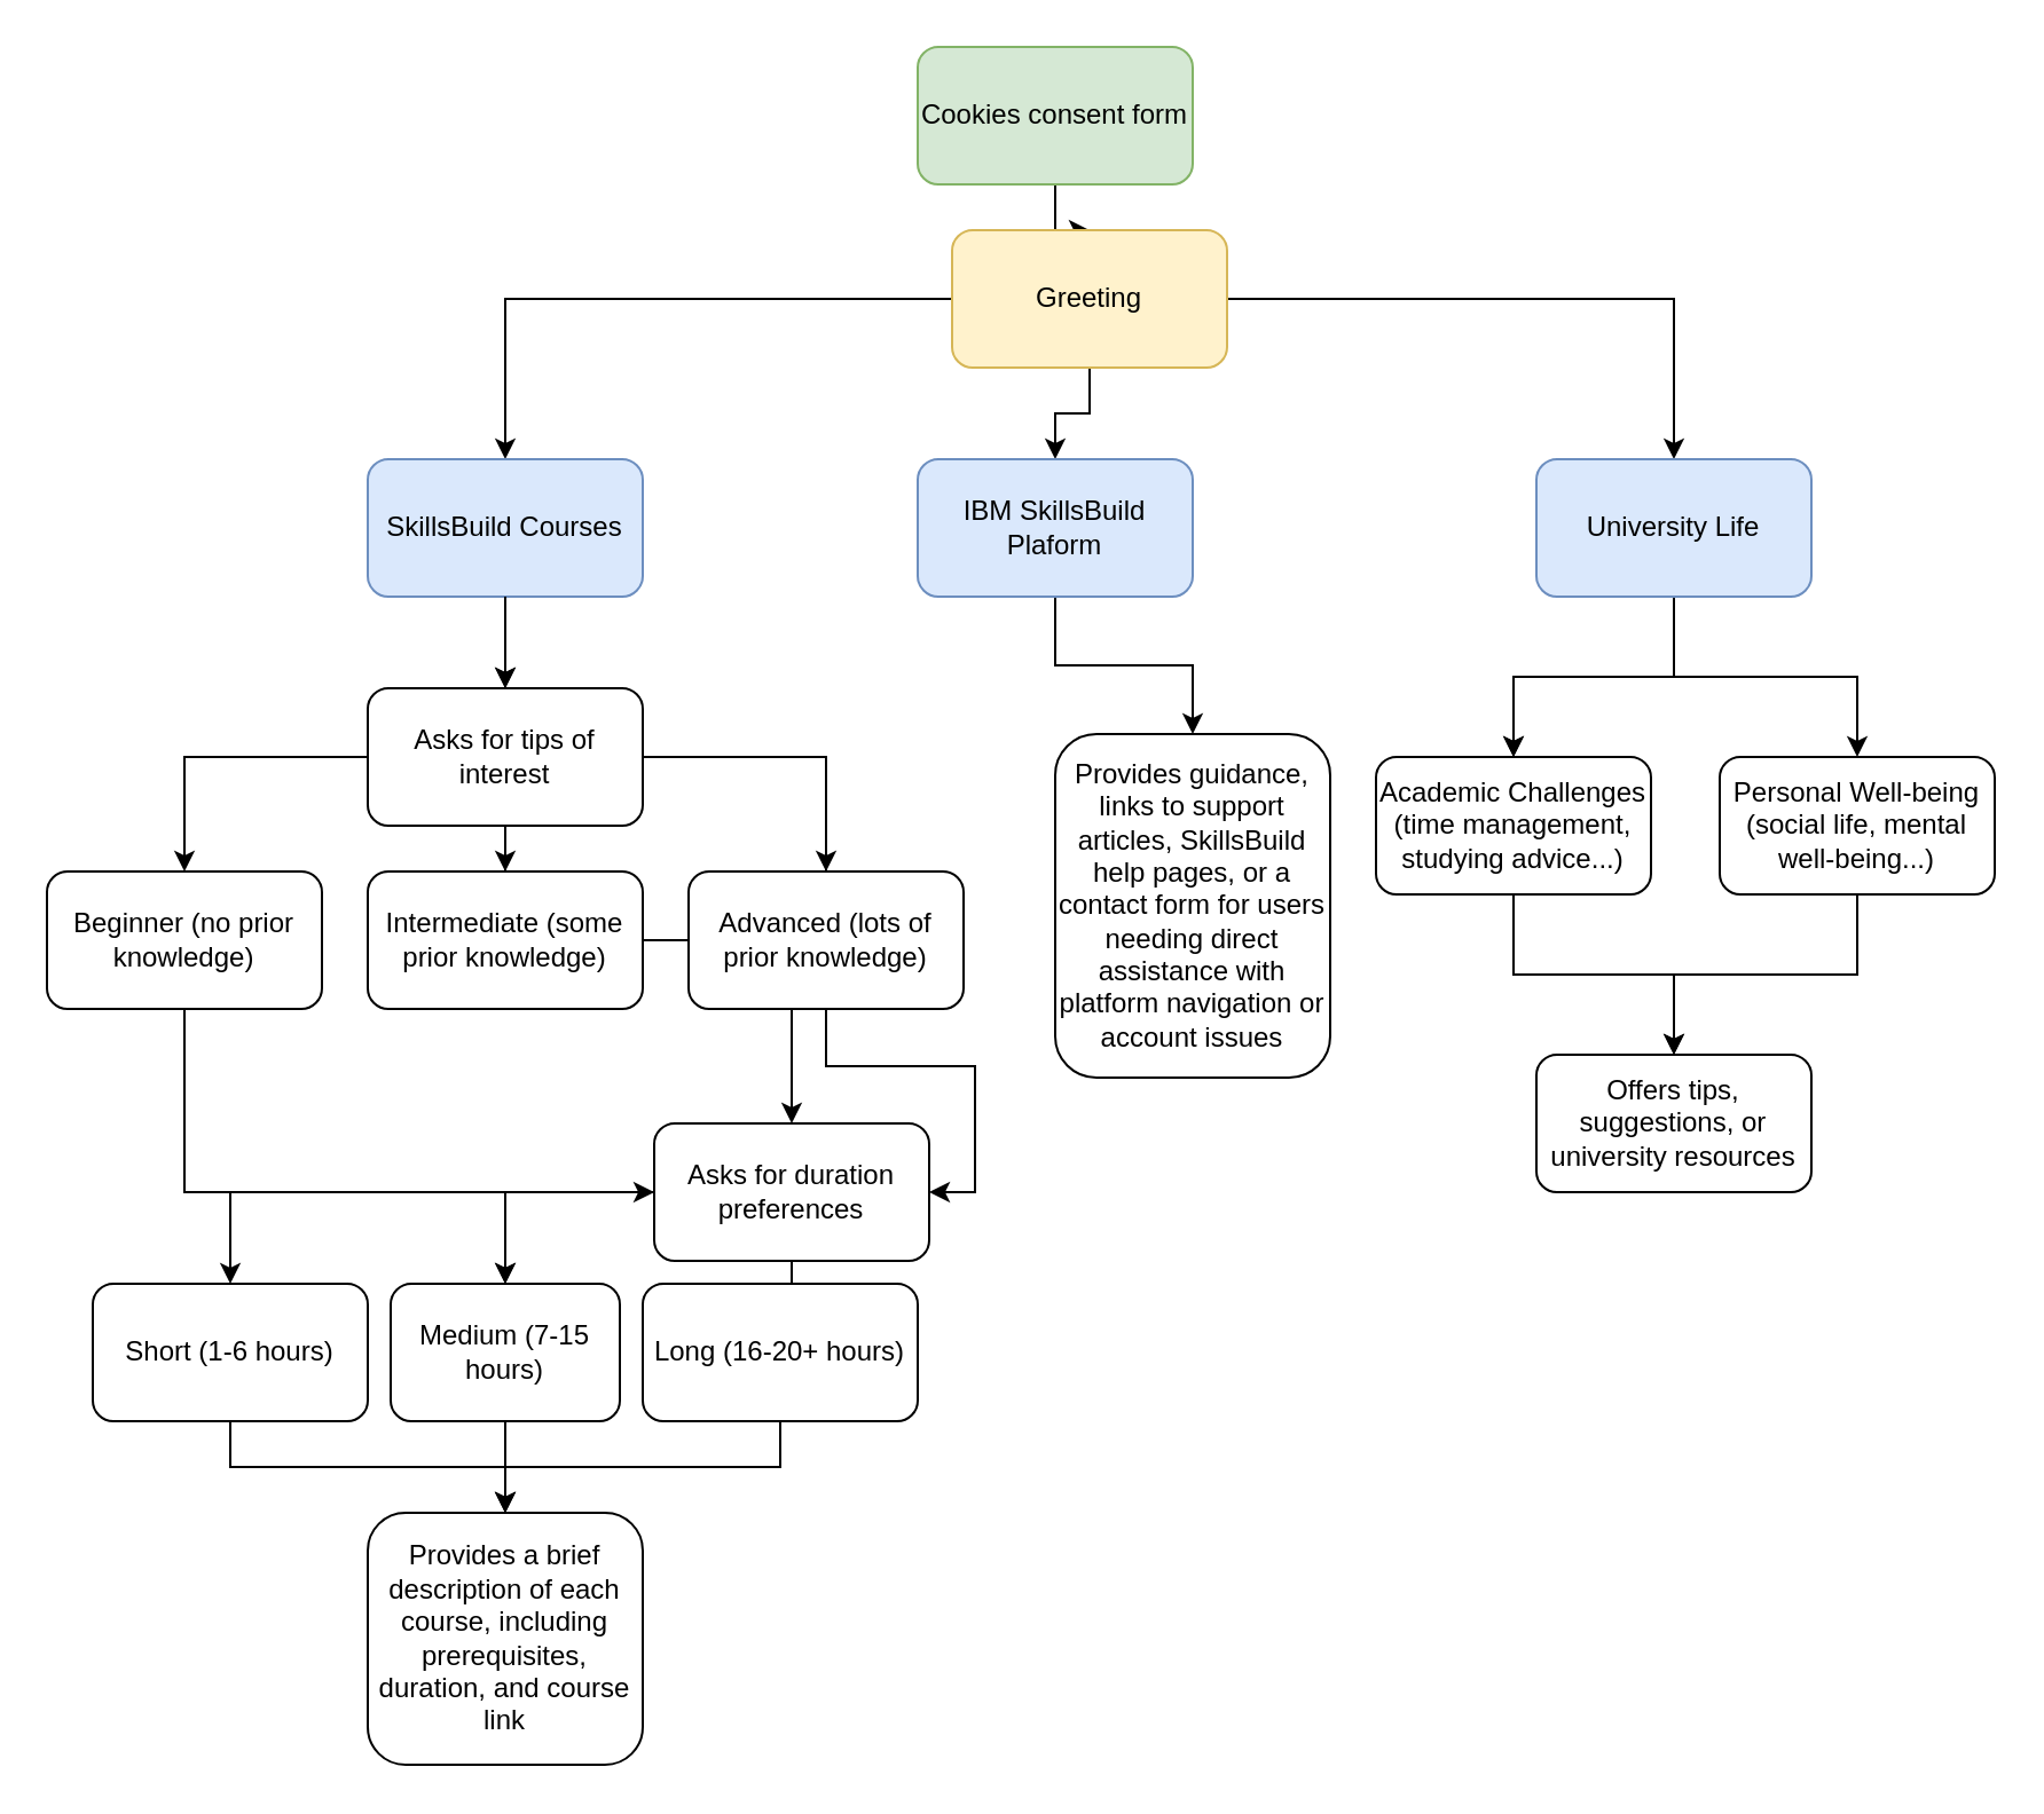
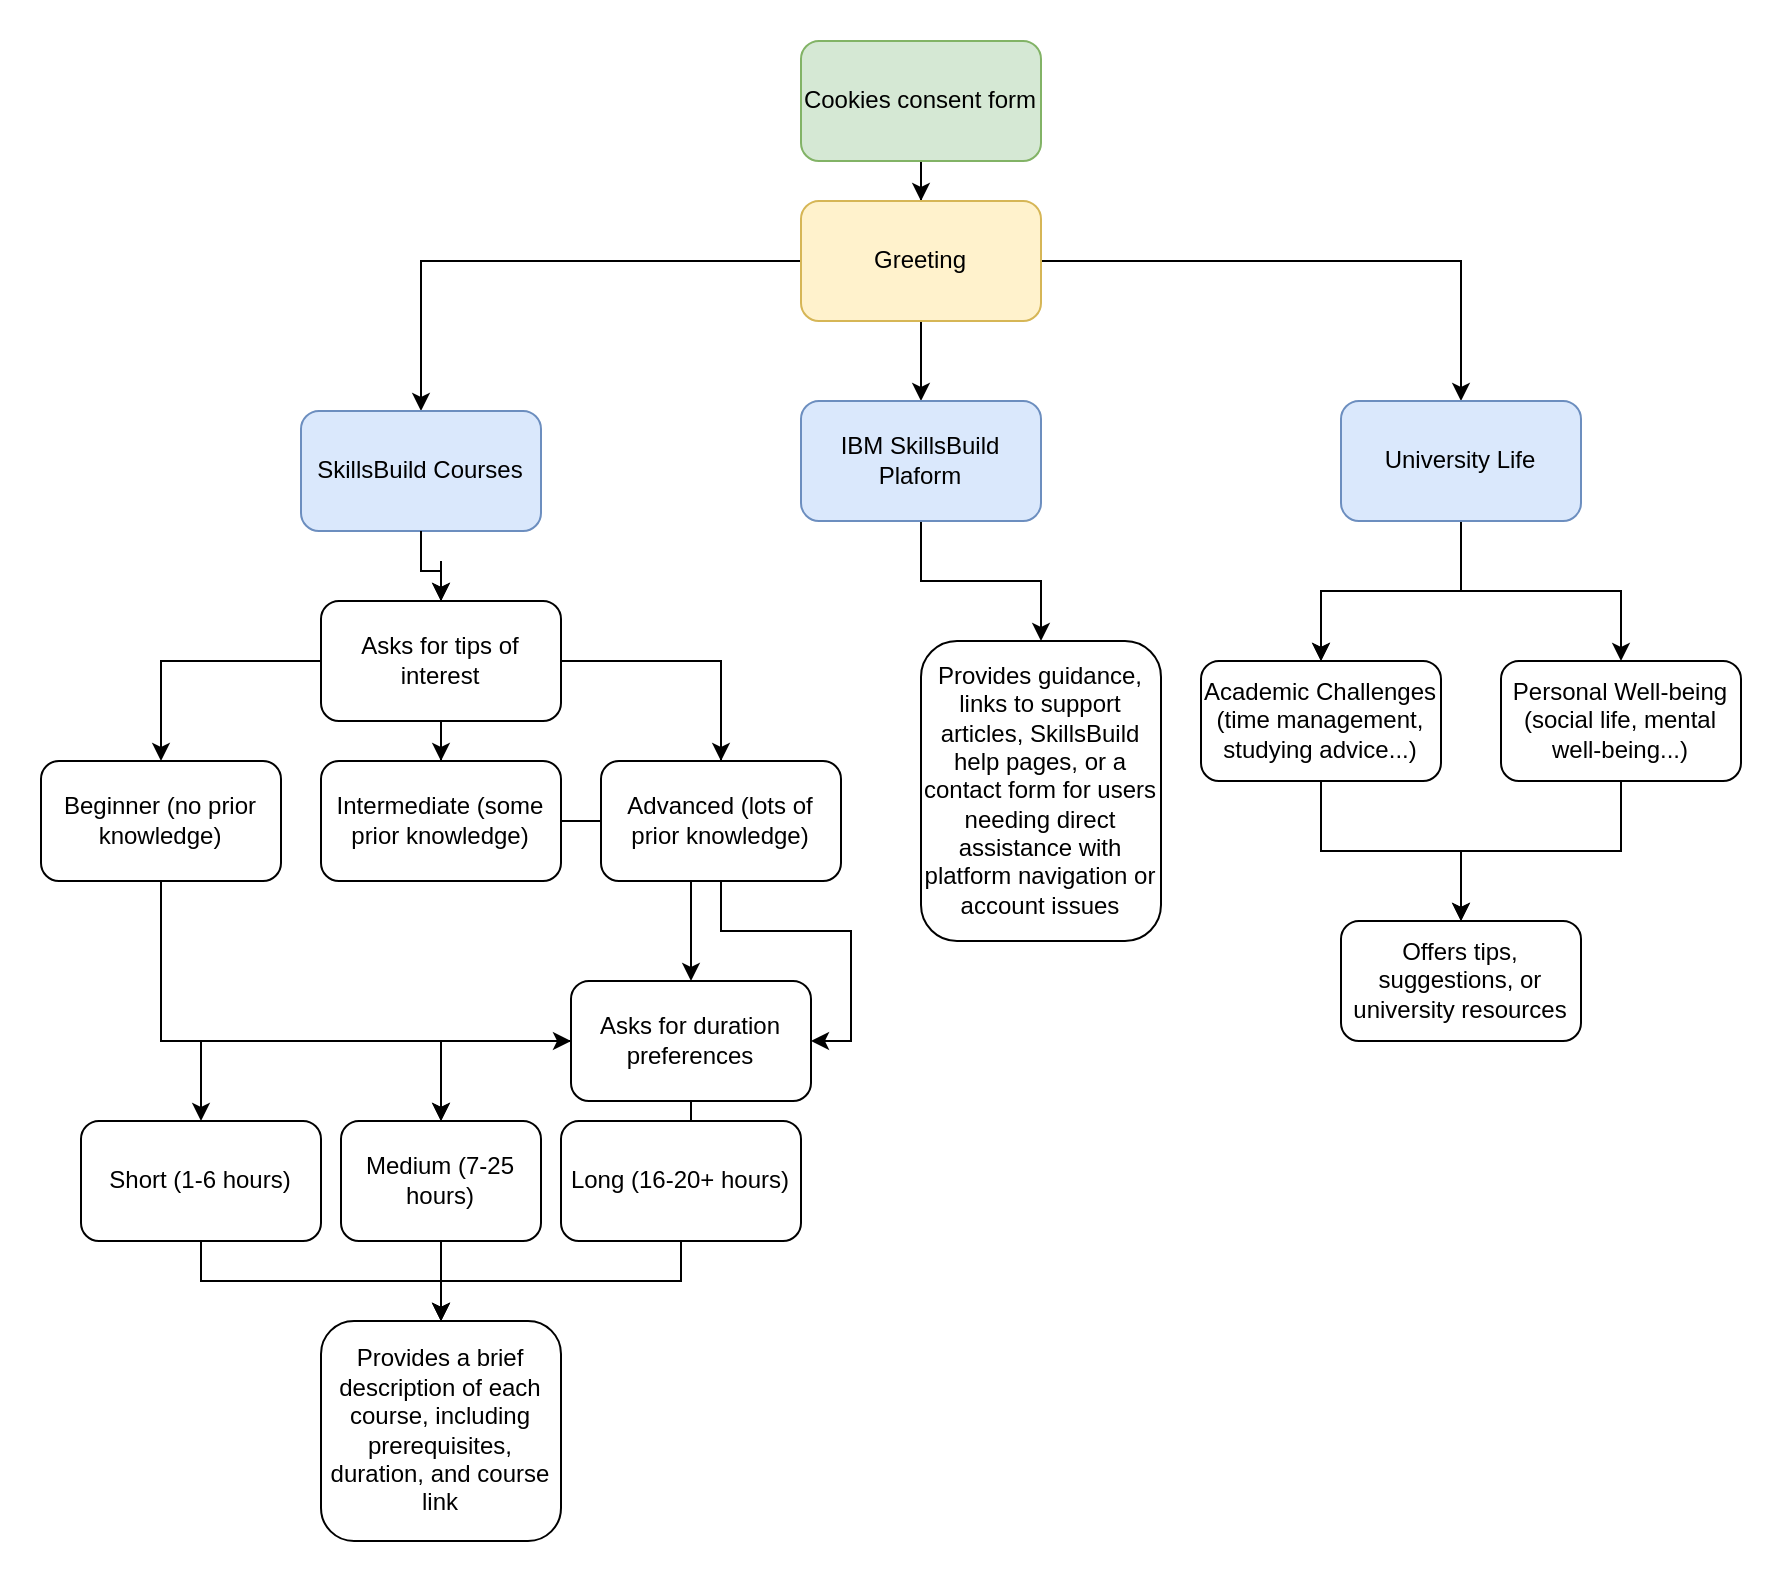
  <mxCell id="0" />
  <mxCell id="1" parent="0" />
  <mxCell id="2" value="" style="edgeStyle=orthogonalEdgeStyle;rounded=0;orthogonalLoop=1;jettySize=auto;html=1;" parent="1" source="3" target="7" edge="1"><mxGeometry relative="1" as="geometry" /></mxCell>
  <mxCell id="3" value="Cookies consent form" style="rounded=1;whiteSpace=wrap;html=1;fillColor=#d5e8d4;strokeColor=#82b366;" parent="1" vertex="1"><mxGeometry x="400" width="120" height="60" as="geometry" y="20" /></mxCell>
  <mxCell id="4" value="" style="edgeStyle=orthogonalEdgeStyle;rounded=0;orthogonalLoop=1;jettySize=auto;html=1;" parent="1" source="7" target="11" edge="1"><mxGeometry relative="1" as="geometry" /></mxCell>
  <mxCell id="5" value="" style="edgeStyle=orthogonalEdgeStyle;rounded=0;orthogonalLoop=1;jettySize=auto;html=1;" parent="1" source="7" target="13" edge="1"><mxGeometry relative="1" as="geometry" /></mxCell>
  <mxCell id="6" style="edgeStyle=orthogonalEdgeStyle;rounded=0;orthogonalLoop=1;jettySize=auto;html=1;exitX=0.5;exitY=1;exitDx=0;exitDy=0;entryX=0.5;entryY=0;entryDx=0;entryDy=0;" parent="1" source="7" target="30" edge="1"><mxGeometry relative="1" as="geometry" /></mxCell>
- <mxCell id="7" value="Greeting" style="whiteSpace=wrap;html=1;rounded=1;fillColor=#fff2cc;strokeColor=#d6b656;" parent="1" vertex="1"><mxGeometry x="415" y="100" width="120" height="60" as="geometry" /></mxCell>
+ <mxCell id="7" value="Greeting" style="whiteSpace=wrap;html=1;rounded=1;fillColor=#fff2cc;strokeColor=#d6b656;" parent="1" vertex="1"><mxGeometry x="400" y="100" width="120" height="60" as="geometry" /></mxCell>
  <mxCell id="8" value="" style="edgeStyle=orthogonalEdgeStyle;rounded=0;orthogonalLoop=1;jettySize=auto;html=1;" parent="1" source="11" target="41" edge="1"><mxGeometry relative="1" as="geometry" /></mxCell>
  <mxCell id="9" value="" style="edgeStyle=orthogonalEdgeStyle;rounded=0;orthogonalLoop=1;jettySize=auto;html=1;" parent="1" source="11" target="41" edge="1"><mxGeometry relative="1" as="geometry" /></mxCell>
  <mxCell id="10" value="" style="edgeStyle=orthogonalEdgeStyle;rounded=0;orthogonalLoop=1;jettySize=auto;html=1;" parent="1" source="11" target="43" edge="1"><mxGeometry relative="1" as="geometry" /></mxCell>
  <mxCell id="11" value="University Life" style="whiteSpace=wrap;html=1;rounded=1;fillColor=#dae8fc;strokeColor=#6c8ebf;" parent="1" vertex="1"><mxGeometry x="670" y="200" width="120" height="60" as="geometry" /></mxCell>
  <mxCell id="12" value="" style="edgeStyle=orthogonalEdgeStyle;rounded=0;orthogonalLoop=1;jettySize=auto;html=1;" parent="1" source="28" edge="1"><mxGeometry relative="1" as="geometry"><mxPoint x="220" y="300" as="targetPoint" /></mxGeometry></mxCell>
- <mxCell id="13" value="SkillsBuild Courses" style="whiteSpace=wrap;html=1;rounded=1;fillColor=#dae8fc;strokeColor=#6c8ebf;" parent="1" vertex="1"><mxGeometry x="160" y="200" width="120" height="60" as="geometry" /></mxCell>
+ <mxCell id="13" value="SkillsBuild Courses" style="whiteSpace=wrap;html=1;rounded=1;fillColor=#dae8fc;strokeColor=#6c8ebf;" parent="1" vertex="1"><mxGeometry x="150" y="205" width="120" height="60" as="geometry" /></mxCell>
  <mxCell id="14" value="" style="edgeStyle=orthogonalEdgeStyle;rounded=0;orthogonalLoop=1;jettySize=auto;html=1;" parent="1" source="28" target="18" edge="1"><mxGeometry relative="1" as="geometry" /></mxCell>
  <mxCell id="15" value="" style="edgeStyle=orthogonalEdgeStyle;rounded=0;orthogonalLoop=1;jettySize=auto;html=1;" parent="1" source="28" target="20" edge="1"><mxGeometry relative="1" as="geometry" /></mxCell>
  <mxCell id="16" value="" style="edgeStyle=orthogonalEdgeStyle;rounded=0;orthogonalLoop=1;jettySize=auto;html=1;" parent="1" source="32" edge="1"><mxGeometry relative="1" as="geometry"><mxPoint x="360" y="400" as="targetPoint" /></mxGeometry></mxCell>
  <mxCell id="17" style="edgeStyle=orthogonalEdgeStyle;rounded=0;orthogonalLoop=1;jettySize=auto;html=1;exitX=0.5;exitY=1;exitDx=0;exitDy=0;entryX=0;entryY=0.5;entryDx=0;entryDy=0;" parent="1" source="18" target="26" edge="1"><mxGeometry relative="1" as="geometry" /></mxCell>
  <mxCell id="18" value="Beginner (no prior knowledge)" style="whiteSpace=wrap;html=1;rounded=1;" parent="1" vertex="1"><mxGeometry y="380" width="120" height="60" as="geometry" x="20" /></mxCell>
  <mxCell id="19" value="" style="edgeStyle=orthogonalEdgeStyle;rounded=0;orthogonalLoop=1;jettySize=auto;html=1;" parent="1" source="20" target="26" edge="1"><mxGeometry relative="1" as="geometry" /></mxCell>
  <mxCell id="20" value="Intermediate (some prior knowledge)" style="whiteSpace=wrap;html=1;rounded=1;" parent="1" vertex="1"><mxGeometry x="160" y="380" width="120" height="60" as="geometry" /></mxCell>
  <mxCell id="21" style="edgeStyle=orthogonalEdgeStyle;rounded=0;orthogonalLoop=1;jettySize=auto;html=1;exitX=0.5;exitY=1;exitDx=0;exitDy=0;entryX=1;entryY=0.5;entryDx=0;entryDy=0;" parent="1" source="32" target="26" edge="1"><mxGeometry relative="1" as="geometry" /></mxCell>
  <mxCell id="22" value="" style="edgeStyle=orthogonalEdgeStyle;rounded=0;orthogonalLoop=1;jettySize=auto;html=1;" parent="1" source="26" target="34" edge="1"><mxGeometry relative="1" as="geometry" /></mxCell>
  <mxCell id="23" value="" style="edgeStyle=orthogonalEdgeStyle;rounded=0;orthogonalLoop=1;jettySize=auto;html=1;" parent="1" source="26" target="36" edge="1"><mxGeometry relative="1" as="geometry" /></mxCell>
  <mxCell id="24" value="" style="edgeStyle=orthogonalEdgeStyle;rounded=0;orthogonalLoop=1;jettySize=auto;html=1;" parent="1" source="26" target="36" edge="1"><mxGeometry relative="1" as="geometry" /></mxCell>
  <mxCell id="25" value="" style="edgeStyle=orthogonalEdgeStyle;rounded=0;orthogonalLoop=1;jettySize=auto;html=1;" parent="1" source="26" target="37" edge="1"><mxGeometry relative="1" as="geometry" /></mxCell>
  <mxCell id="26" value="Asks for duration preferences" style="whiteSpace=wrap;html=1;rounded=1;" parent="1" vertex="1"><mxGeometry x="285" y="490" width="120" height="60" as="geometry" /></mxCell>
  <mxCell id="27" value="" style="edgeStyle=orthogonalEdgeStyle;rounded=0;orthogonalLoop=1;jettySize=auto;html=1;" parent="1" source="13" target="28" edge="1"><mxGeometry relative="1" as="geometry"><mxPoint x="240" y="230" as="sourcePoint" /><mxPoint x="220" y="300" as="targetPoint" /></mxGeometry></mxCell>
  <mxCell id="28" value="Asks for tips of interest" style="whiteSpace=wrap;html=1;rounded=1;" parent="1" vertex="1"><mxGeometry x="160" y="300" width="120" height="60" as="geometry" /></mxCell>
  <mxCell id="29" value="" style="edgeStyle=orthogonalEdgeStyle;rounded=0;orthogonalLoop=1;jettySize=auto;html=1;" parent="1" source="30" target="45" edge="1"><mxGeometry relative="1" as="geometry" /></mxCell>
  <mxCell id="30" value="IBM SkillsBuild Plaform" style="rounded=1;whiteSpace=wrap;html=1;fillColor=#dae8fc;strokeColor=#6c8ebf;" parent="1" vertex="1"><mxGeometry x="400" y="200" width="120" height="60" as="geometry" /></mxCell>
  <mxCell id="31" value="" style="edgeStyle=orthogonalEdgeStyle;rounded=0;orthogonalLoop=1;jettySize=auto;html=1;" parent="1" source="28" target="32" edge="1"><mxGeometry relative="1" as="geometry"><mxPoint x="280" y="330" as="sourcePoint" /><mxPoint x="360" y="400" as="targetPoint" /></mxGeometry></mxCell>
  <mxCell id="32" value="Advanced (lots of prior knowledge)" style="whiteSpace=wrap;html=1;rounded=1;" parent="1" vertex="1"><mxGeometry x="300" y="380" width="120" height="60" as="geometry" /></mxCell>
  <mxCell id="33" value="" style="edgeStyle=orthogonalEdgeStyle;rounded=0;orthogonalLoop=1;jettySize=auto;html=1;" parent="1" source="34" target="39" edge="1"><mxGeometry relative="1" as="geometry" /></mxCell>
  <mxCell id="34" value="Short (1-6 hours)" style="whiteSpace=wrap;html=1;rounded=1;" parent="1" vertex="1"><mxGeometry x="40" y="560" width="120" height="60" as="geometry" /></mxCell>
  <mxCell id="35" style="edgeStyle=orthogonalEdgeStyle;rounded=0;orthogonalLoop=1;jettySize=auto;html=1;exitX=0.5;exitY=1;exitDx=0;exitDy=0;entryX=0.5;entryY=0;entryDx=0;entryDy=0;" parent="1" source="36" target="39" edge="1"><mxGeometry relative="1" as="geometry" /></mxCell>
- <mxCell id="36" value="Medium (7-15 hours)" style="whiteSpace=wrap;html=1;rounded=1;" parent="1" vertex="1"><mxGeometry x="170" y="560" width="100" height="60" as="geometry" /></mxCell>
+ <mxCell id="36" value="Medium (7-25 hours)" style="whiteSpace=wrap;html=1;rounded=1;" parent="1" vertex="1"><mxGeometry x="170" y="560" width="100" height="60" as="geometry" /></mxCell>
  <mxCell id="37" value="Long (16-20+ hours)" style="whiteSpace=wrap;html=1;rounded=1;" parent="1" vertex="1"><mxGeometry x="280" y="560" width="120" height="60" as="geometry" /></mxCell>
  <mxCell id="38" value="" style="edgeStyle=orthogonalEdgeStyle;rounded=0;orthogonalLoop=1;jettySize=auto;html=1;exitX=0.5;exitY=1;exitDx=0;exitDy=0;" parent="1" source="37" target="39" edge="1"><mxGeometry relative="1" as="geometry"><mxPoint x="220" y="700" as="targetPoint" /><mxPoint x="340" y="620" as="sourcePoint" /></mxGeometry></mxCell>
  <mxCell id="39" value="Provides a brief description of each course, including prerequisites, duration, and course link" style="whiteSpace=wrap;html=1;rounded=1;" parent="1" vertex="1"><mxGeometry x="160" y="660" width="120" height="110" as="geometry" /></mxCell>
  <mxCell id="40" value="" style="edgeStyle=orthogonalEdgeStyle;rounded=0;orthogonalLoop=1;jettySize=auto;html=1;" parent="1" source="41" target="44" edge="1"><mxGeometry relative="1" as="geometry" /></mxCell>
  <mxCell id="41" value="Academic Challenges (time management, studying advice...)" style="whiteSpace=wrap;html=1;rounded=1;" parent="1" vertex="1"><mxGeometry x="600" y="330" width="120" height="60" as="geometry" /></mxCell>
  <mxCell id="42" style="edgeStyle=orthogonalEdgeStyle;rounded=0;orthogonalLoop=1;jettySize=auto;html=1;exitX=0.5;exitY=1;exitDx=0;exitDy=0;entryX=0.5;entryY=0;entryDx=0;entryDy=0;" parent="1" source="43" target="44" edge="1"><mxGeometry relative="1" as="geometry" /></mxCell>
  <mxCell id="43" value="Personal Well-being (social life, mental well-being...)" style="whiteSpace=wrap;html=1;rounded=1;" parent="1" vertex="1"><mxGeometry x="750" y="330" width="120" height="60" as="geometry" /></mxCell>
  <mxCell id="44" value="Offers tips, suggestions, or university resources" style="whiteSpace=wrap;html=1;rounded=1;" parent="1" vertex="1"><mxGeometry x="670" y="460" width="120" height="60" as="geometry" /></mxCell>
  <mxCell id="45" value="Provides guidance, links to support articles, SkillsBuild help pages, or a contact form for users needing direct assistance with platform navigation or account issues" style="whiteSpace=wrap;html=1;rounded=1;" parent="1" vertex="1"><mxGeometry x="460" y="320" width="120" height="150" as="geometry" /></mxCell>
